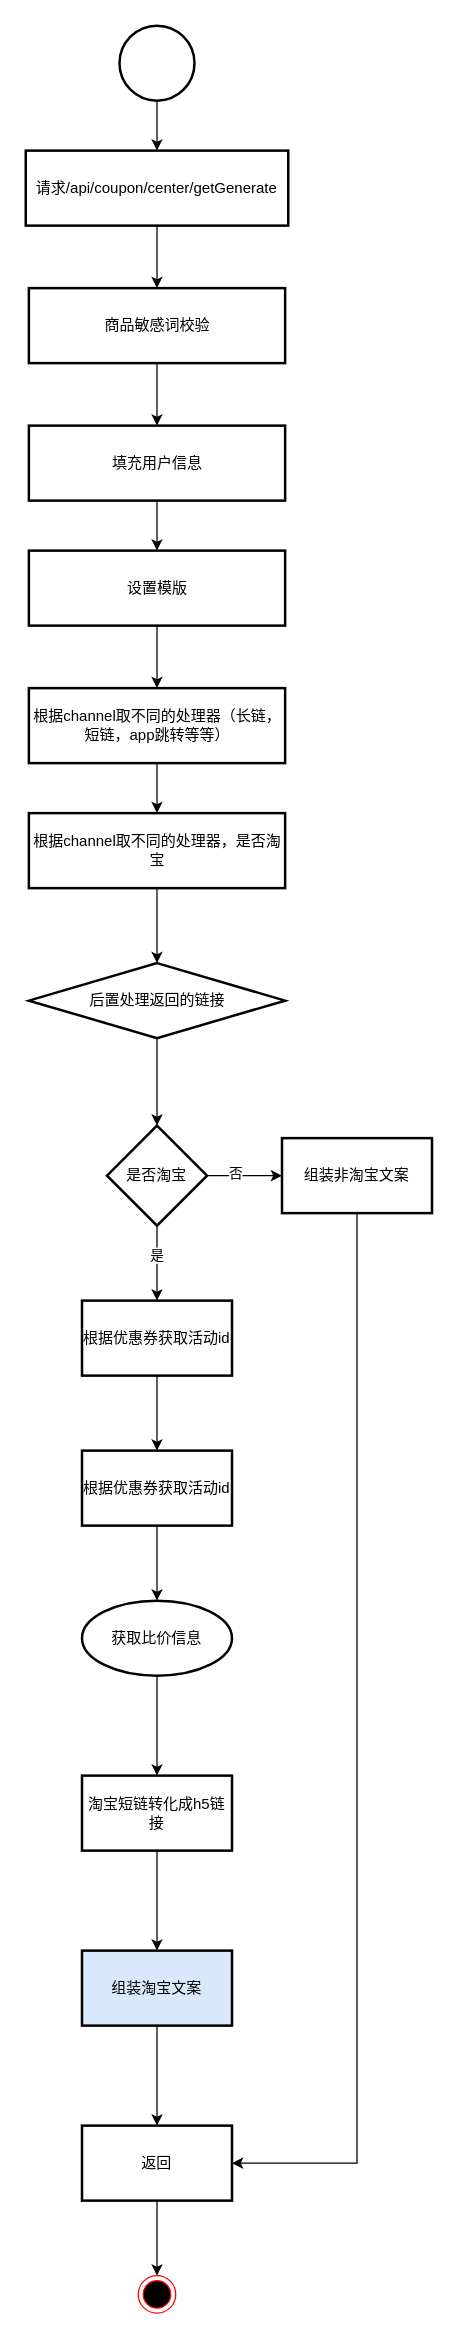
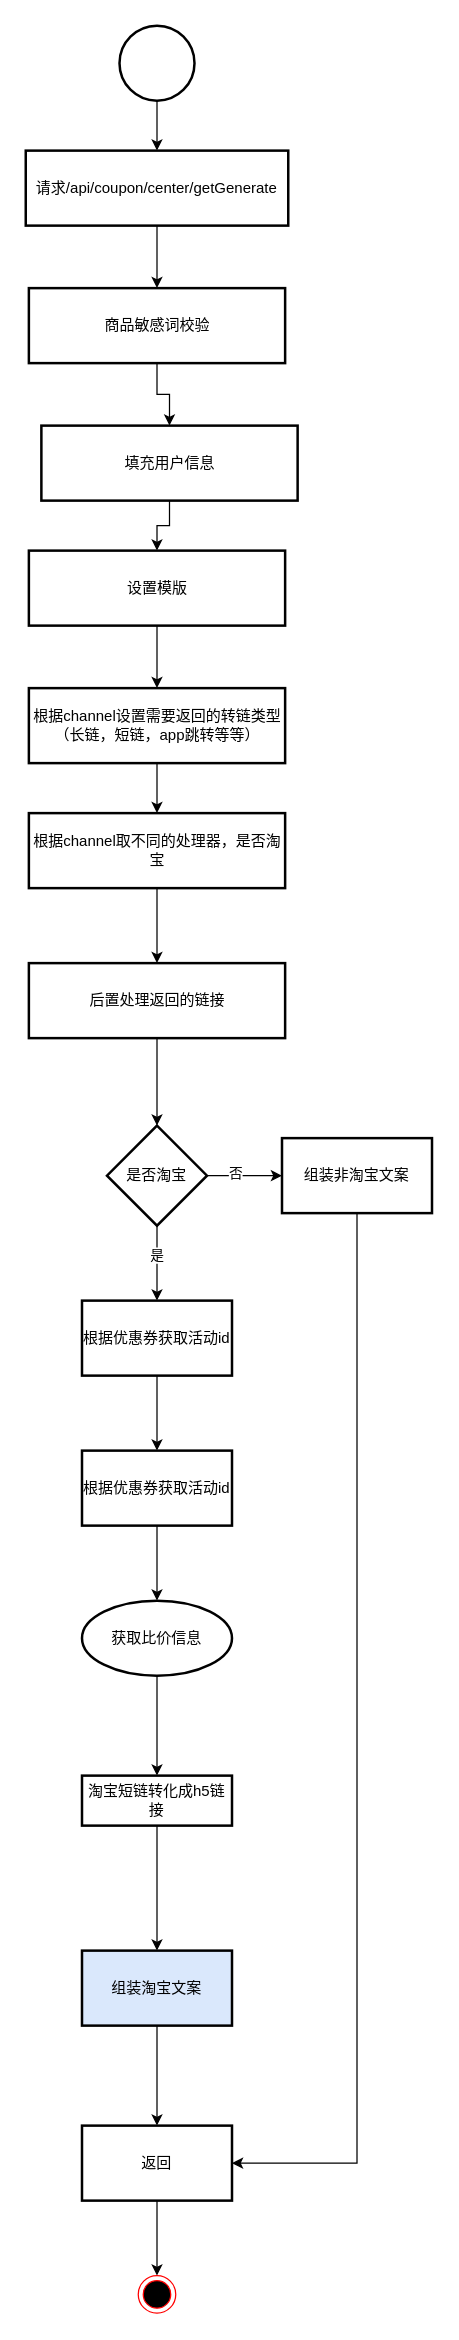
  <mxCell id="0" />
  <mxCell id="1" parent="0" />
  <mxCell id="2" value="" style="edgeStyle=orthogonalEdgeStyle;rounded=0;orthogonalLoop=1;jettySize=auto;html=1;" edge="1" parent="1" source="3" target="5"><mxGeometry relative="1" as="geometry" /></mxCell>
  <mxCell id="3" value="" style="strokeWidth=2;html=1;shape=mxgraph.flowchart.start_2;whiteSpace=wrap;" vertex="1" parent="1"><mxGeometry x="95" y="20" width="60" height="60" as="geometry" /></mxCell>
  <mxCell id="4" value="" style="edgeStyle=orthogonalEdgeStyle;rounded=0;orthogonalLoop=1;jettySize=auto;html=1;" edge="1" parent="1" source="5" target="7"><mxGeometry relative="1" as="geometry" /></mxCell>
  <mxCell id="5" value="请求/api/coupon/center/getGenerate" style="whiteSpace=wrap;html=1;strokeWidth=2;" vertex="1" parent="1"><mxGeometry x="20" y="120" width="210" height="60" as="geometry" /></mxCell>
  <mxCell id="6" value="" style="edgeStyle=orthogonalEdgeStyle;rounded=0;orthogonalLoop=1;jettySize=auto;html=1;" edge="1" parent="1" source="7" target="9"><mxGeometry relative="1" as="geometry" /></mxCell>
  <mxCell id="7" value="商品敏感词校验" style="whiteSpace=wrap;html=1;strokeWidth=2;" vertex="1" parent="1"><mxGeometry x="22.5" y="230" width="205" height="60" as="geometry" /></mxCell>
  <mxCell id="8" value="" style="edgeStyle=orthogonalEdgeStyle;rounded=0;orthogonalLoop=1;jettySize=auto;html=1;" edge="1" parent="1" source="9" target="11"><mxGeometry relative="1" as="geometry" /></mxCell>
- <mxCell id="9" value="填充用户信息" style="whiteSpace=wrap;html=1;strokeWidth=2;" vertex="1" parent="1"><mxGeometry x="22.5" y="340" width="205" height="60" as="geometry" /></mxCell>
+ <mxCell id="9" value="填充用户信息" style="whiteSpace=wrap;html=1;strokeWidth=2;" vertex="1" parent="1"><mxGeometry x="32.5" y="340" width="205" height="60" as="geometry" /></mxCell>
  <mxCell id="10" value="" style="edgeStyle=orthogonalEdgeStyle;rounded=0;orthogonalLoop=1;jettySize=auto;html=1;" edge="1" parent="1" source="11" target="13"><mxGeometry relative="1" as="geometry" /></mxCell>
  <mxCell id="11" value="设置模版" style="whiteSpace=wrap;html=1;strokeWidth=2;" vertex="1" parent="1"><mxGeometry x="22.5" y="440" width="205" height="60" as="geometry" /></mxCell>
  <mxCell id="12" value="" style="edgeStyle=orthogonalEdgeStyle;rounded=0;orthogonalLoop=1;jettySize=auto;html=1;" edge="1" parent="1" source="13" target="15"><mxGeometry relative="1" as="geometry" /></mxCell>
- <mxCell id="13" value="根据channel取不同的处理器（长链，短链，app跳转等等）" style="whiteSpace=wrap;html=1;strokeWidth=2;" vertex="1" parent="1"><mxGeometry x="22.5" y="550" width="205" height="60" as="geometry" /></mxCell>
+ <mxCell id="13" value="根据channel设置需要返回的转链类型（长链，短链，app跳转等等）" style="whiteSpace=wrap;html=1;strokeWidth=2;" vertex="1" parent="1"><mxGeometry x="22.5" y="550" width="205" height="60" as="geometry" /></mxCell>
  <mxCell id="14" value="" style="edgeStyle=orthogonalEdgeStyle;rounded=0;orthogonalLoop=1;jettySize=auto;html=1;" edge="1" parent="1" source="15" target="17"><mxGeometry relative="1" as="geometry" /></mxCell>
  <mxCell id="15" value="根据channel取不同的处理器，是否淘宝" style="whiteSpace=wrap;html=1;strokeWidth=2;" vertex="1" parent="1"><mxGeometry x="22.5" y="650" width="205" height="60" as="geometry" /></mxCell>
  <mxCell id="16" value="" style="edgeStyle=orthogonalEdgeStyle;rounded=0;orthogonalLoop=1;jettySize=auto;html=1;" edge="1" parent="1" source="17" target="22"><mxGeometry relative="1" as="geometry" /></mxCell>
- <mxCell id="17" value="后置处理返回的链接" style="rhombus;whiteSpace=wrap;html=1;strokeWidth=2;" vertex="1" parent="1"><mxGeometry x="22.5" y="770" width="205" height="60" as="geometry" /></mxCell>
+ <mxCell id="17" value="后置处理返回的链接" style="whiteSpace=wrap;html=1;strokeWidth=2;" vertex="1" parent="1"><mxGeometry x="22.5" y="770" width="205" height="60" as="geometry" /></mxCell>
  <mxCell id="18" value="" style="edgeStyle=orthogonalEdgeStyle;rounded=0;orthogonalLoop=1;jettySize=auto;html=1;" edge="1" parent="1" source="22" target="24"><mxGeometry relative="1" as="geometry" /></mxCell>
  <mxCell id="19" value="是" style="edgeLabel;html=1;align=center;verticalAlign=middle;resizable=0;points=[];" vertex="1" connectable="0" parent="18"><mxGeometry x="-0.233" y="-1" relative="1" as="geometry"><mxPoint as="offset" /></mxGeometry></mxCell>
  <mxCell id="20" value="" style="edgeStyle=orthogonalEdgeStyle;rounded=0;orthogonalLoop=1;jettySize=auto;html=1;" edge="1" parent="1" source="22" target="34"><mxGeometry relative="1" as="geometry" /></mxCell>
  <mxCell id="21" value="否" style="edgeLabel;html=1;align=center;verticalAlign=middle;resizable=0;points=[];" vertex="1" connectable="0" parent="20"><mxGeometry x="-0.267" y="3" relative="1" as="geometry"><mxPoint as="offset" /></mxGeometry></mxCell>
  <mxCell id="22" value="是否淘宝" style="rhombus;whiteSpace=wrap;html=1;strokeWidth=2;" vertex="1" parent="1"><mxGeometry x="85" y="900" width="80" height="80" as="geometry" /></mxCell>
  <mxCell id="23" value="" style="edgeStyle=orthogonalEdgeStyle;rounded=0;orthogonalLoop=1;jettySize=auto;html=1;" edge="1" parent="1" source="24" target="26"><mxGeometry relative="1" as="geometry" /></mxCell>
  <mxCell id="24" value="根据优惠券获取活动id" style="whiteSpace=wrap;html=1;strokeWidth=2;" vertex="1" parent="1"><mxGeometry x="65" y="1040" width="120" height="60" as="geometry" /></mxCell>
  <mxCell id="25" value="" style="edgeStyle=orthogonalEdgeStyle;rounded=0;orthogonalLoop=1;jettySize=auto;html=1;" edge="1" parent="1" source="26" target="28"><mxGeometry relative="1" as="geometry" /></mxCell>
  <mxCell id="26" value="根据优惠券获取活动id" style="whiteSpace=wrap;html=1;strokeWidth=2;" vertex="1" parent="1"><mxGeometry x="65" y="1160" width="120" height="60" as="geometry" /></mxCell>
  <mxCell id="27" value="" style="edgeStyle=orthogonalEdgeStyle;rounded=0;orthogonalLoop=1;jettySize=auto;html=1;" edge="1" parent="1" source="28" target="30"><mxGeometry relative="1" as="geometry" /></mxCell>
  <mxCell id="28" value="获取比价信息" style="ellipse;whiteSpace=wrap;html=1;strokeWidth=2;" vertex="1" parent="1"><mxGeometry x="65" y="1280" width="120" height="60" as="geometry" /></mxCell>
  <mxCell id="29" value="" style="edgeStyle=orthogonalEdgeStyle;rounded=0;orthogonalLoop=1;jettySize=auto;html=1;" edge="1" parent="1" source="30" target="32"><mxGeometry relative="1" as="geometry" /></mxCell>
- <mxCell id="30" value="淘宝短链转化成h5链接" style="whiteSpace=wrap;html=1;strokeWidth=2;" vertex="1" parent="1"><mxGeometry x="65" y="1420" width="120" height="60" as="geometry" /></mxCell>
+ <mxCell id="30" value="淘宝短链转化成h5链接" style="whiteSpace=wrap;html=1;strokeWidth=2;" vertex="1" parent="1"><mxGeometry x="65" y="1420" width="120" height="40" as="geometry" /></mxCell>
  <mxCell id="31" value="" style="edgeStyle=orthogonalEdgeStyle;rounded=0;orthogonalLoop=1;jettySize=auto;html=1;" edge="1" parent="1" source="32" target="36"><mxGeometry relative="1" as="geometry" /></mxCell>
  <mxCell id="32" value="组装淘宝文案" style="whiteSpace=wrap;html=1;strokeWidth=2;fillColor=#dae8fc;" vertex="1" parent="1"><mxGeometry x="65" y="1560" width="120" height="60" as="geometry" /></mxCell>
  <mxCell id="33" style="edgeStyle=orthogonalEdgeStyle;rounded=0;orthogonalLoop=1;jettySize=auto;html=1;exitX=0.5;exitY=1;exitDx=0;exitDy=0;entryX=1;entryY=0.5;entryDx=0;entryDy=0;" edge="1" parent="1" source="34" target="36"><mxGeometry relative="1" as="geometry" /></mxCell>
  <mxCell id="34" value="组装非淘宝文案" style="whiteSpace=wrap;html=1;strokeWidth=2;" vertex="1" parent="1"><mxGeometry x="225" y="910" width="120" height="60" as="geometry" /></mxCell>
  <mxCell id="35" style="edgeStyle=orthogonalEdgeStyle;rounded=0;orthogonalLoop=1;jettySize=auto;html=1;exitX=0.5;exitY=1;exitDx=0;exitDy=0;entryX=0.5;entryY=0;entryDx=0;entryDy=0;" edge="1" parent="1" source="36" target="37"><mxGeometry relative="1" as="geometry" /></mxCell>
  <mxCell id="36" value="返回" style="whiteSpace=wrap;html=1;strokeWidth=2;" vertex="1" parent="1"><mxGeometry x="65" y="1700" width="120" height="60" as="geometry" /></mxCell>
  <mxCell id="37" value="" style="ellipse;html=1;shape=endState;fillColor=#000000;strokeColor=#ff0000;" vertex="1" parent="1"><mxGeometry x="110" y="1820" width="30" height="30" as="geometry" /></mxCell>
